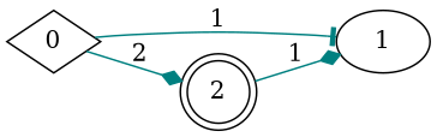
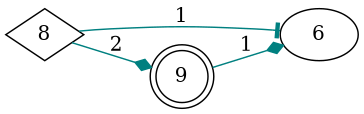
  digraph {
    rankdir=LR
    edge [arrowhead=diamond color=teal]
-   0 [shape=diamond]
-   1
-   2 [shape=doublecircle]
+   0 [shape=diamond label=8]
+   1 [label=6]
+   2 [shape=doublecircle label=9]
    0 -> 1 [arrowhead=tee label=1]
    0 -> 2 [label=2]
    2 -> 1 [label=1]
  }
